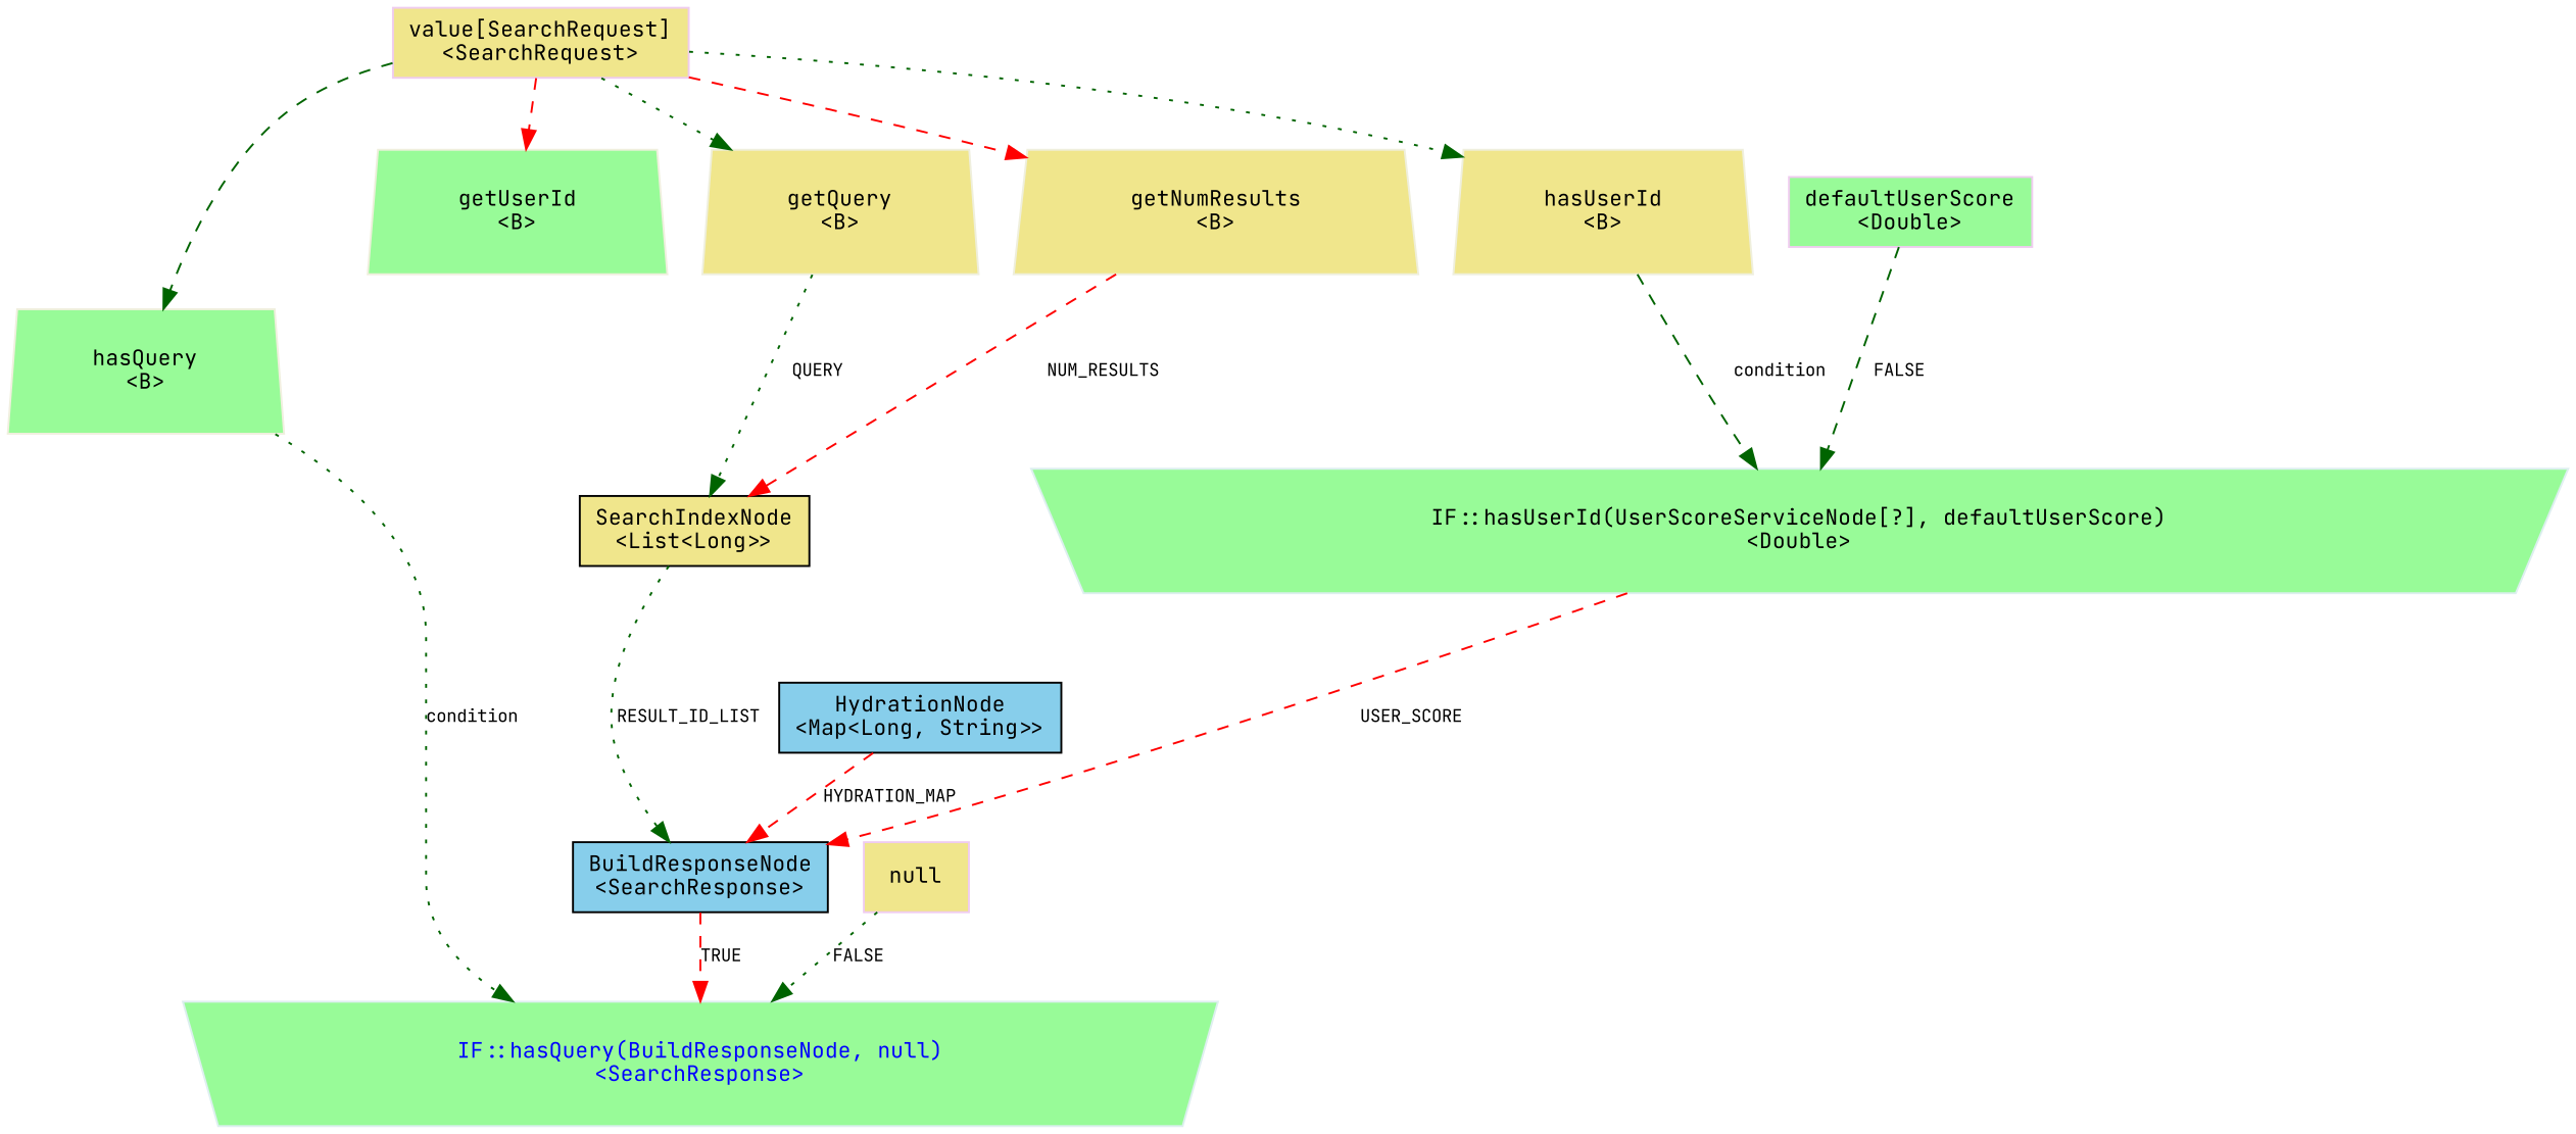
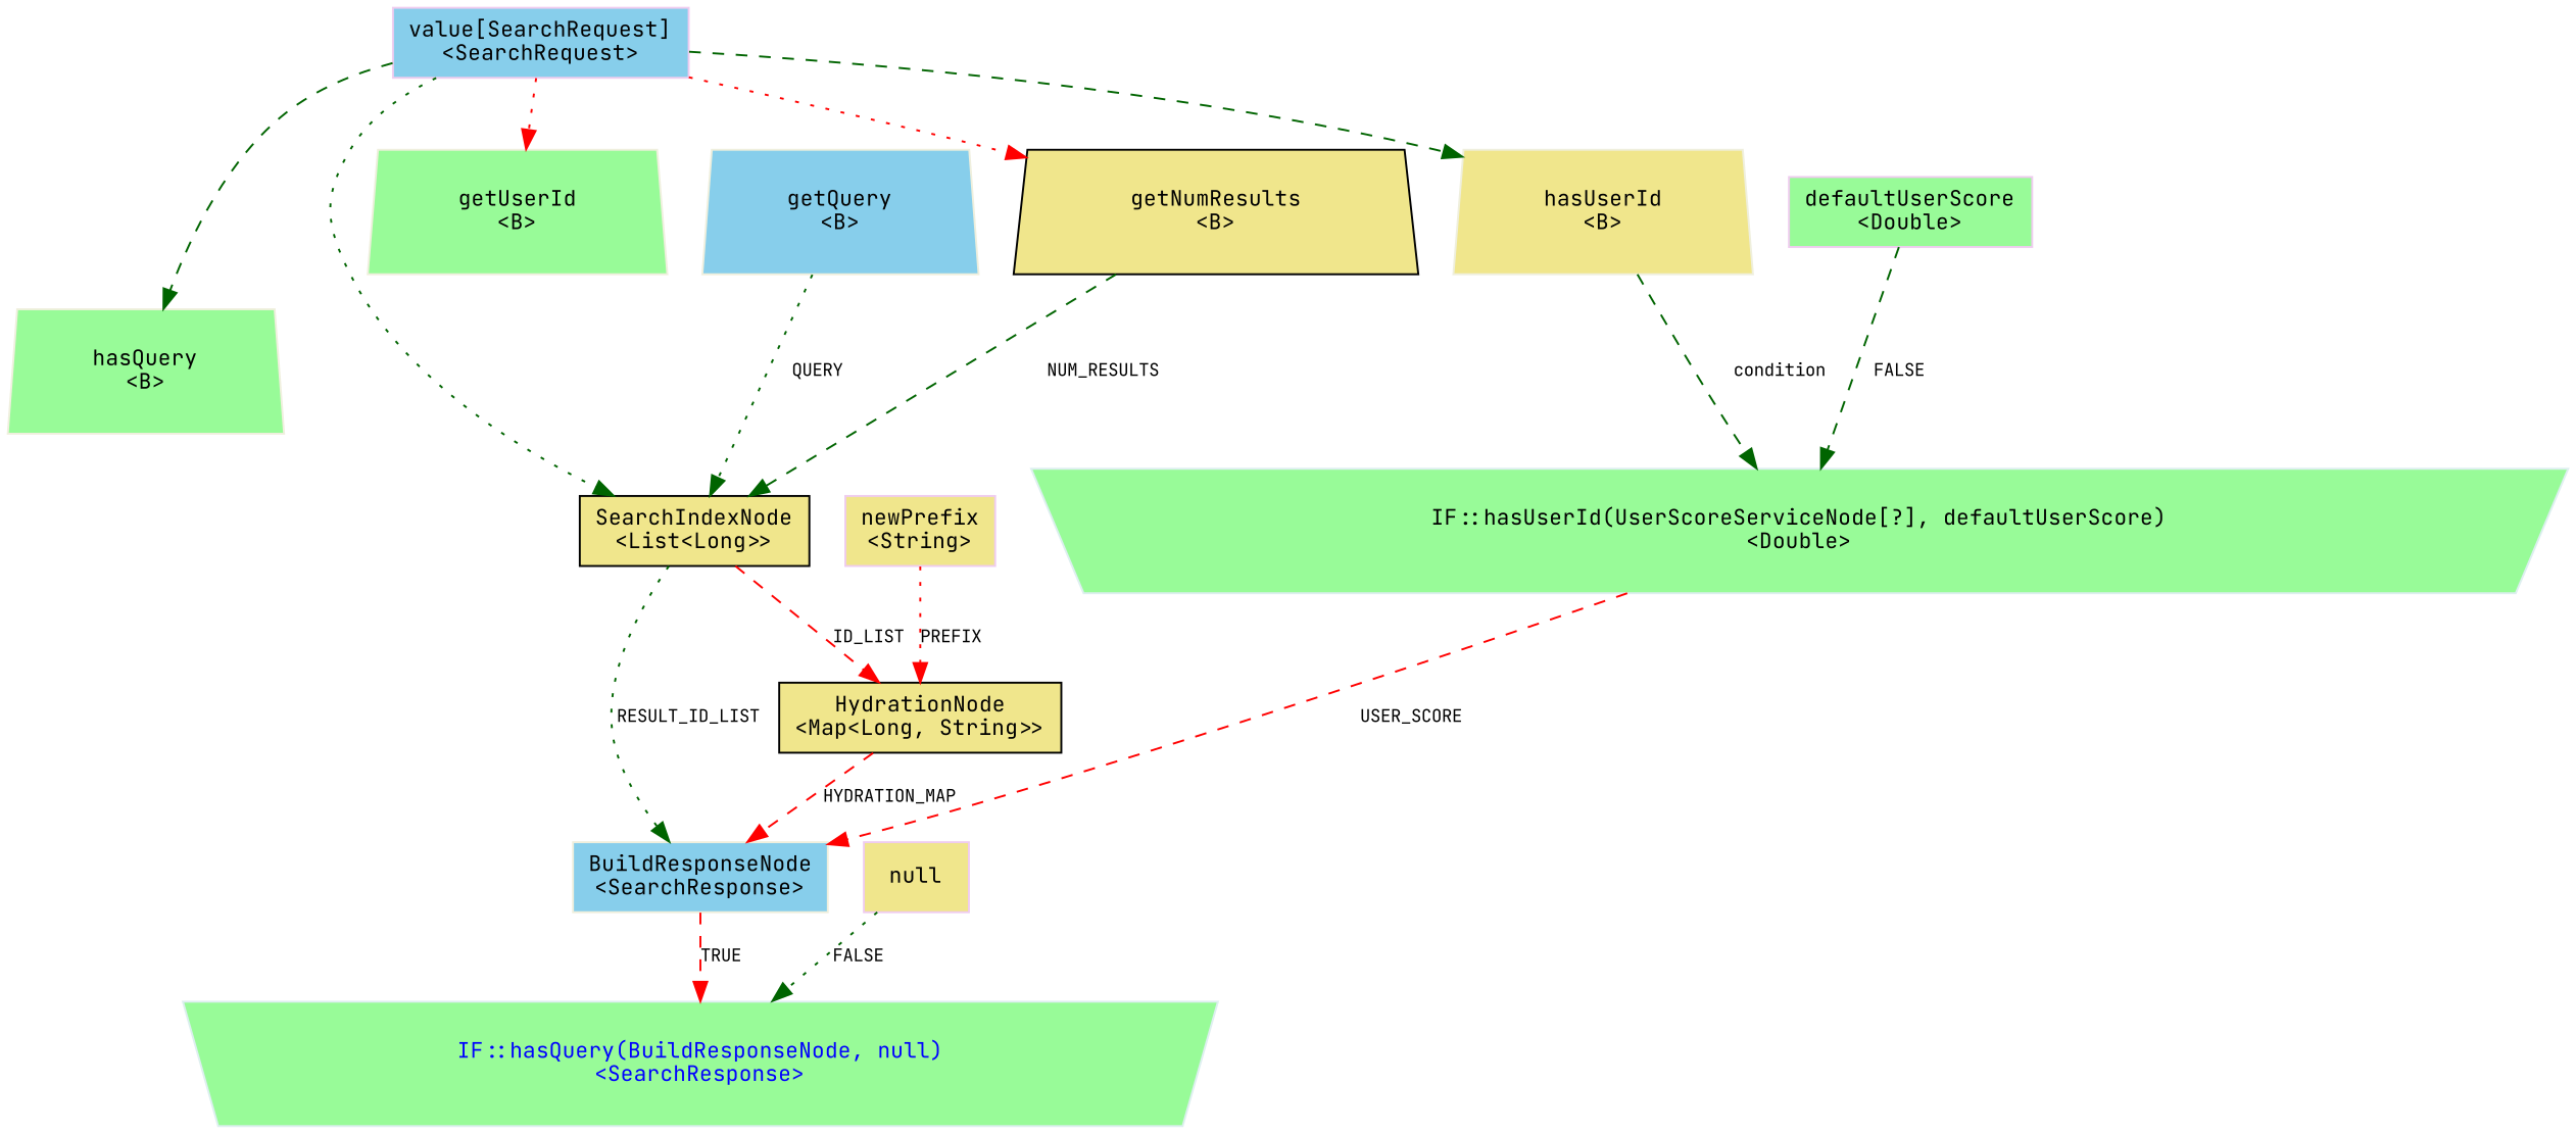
  digraph {
    fontname="JetBrains Mono"
    rankdir=TB
    node [color="#efefdd" fillcolor=khaki fontname="JetBrains Mono" fontsize=11 shape=polygon style=filled]
    edge [color=darkgreen fontname="JetBrains Mono" fontsize=9 style=dashed]
    n1 [color="#ddefef" distortion=.05 fillcolor=palegreen fontcolor=blue label="IF::hasQuery(BuildResponseNode, null)\n<SearchResponse>" sides=4]
    n2 [distortion=-.05 fillcolor=palegreen label="hasQuery\n<B>" sides=4]
-   n3 [color="#efccef" label="value[SearchRequest]\n<SearchRequest>" shape=box]
+   n3 [color="#efccef" fillcolor=skyblue label="value[SearchRequest]\n<SearchRequest>" shape=box]
    n4 [distortion=-.05 label="hasUserId\n<B>" sides=4]
    n5 [distortion=-.05 fillcolor=palegreen label="getUserId\n<B>" sides=4]
-   n6 [distortion=-.05 label="getQuery\n<B>" sides=4]
-   n7 [distortion=-.05 label="getNumResults\n<B>" sides=4]
+   n6 [distortion=-.05 fillcolor=skyblue label="getQuery\n<B>" sides=4]
+   n7 [color=black distortion=-.05 label="getNumResults\n<B>" sides=4]
    n8 [color="#ddefef" distortion=.05 fillcolor=palegreen label="IF::hasUserId(UserScoreServiceNode[?], defaultUserScore)\n<Double>" sides=4]
    n9 [label="SearchIndexNode\n<List<Long>>" shape=box color=""]
-   n10 [fillcolor=skyblue label="BuildResponseNode\n<SearchResponse>" shape=box color=""]
+   n10 [fillcolor=skyblue label="BuildResponseNode\n<SearchResponse>" shape=box]
    n11 [color="#efccef" fillcolor=palegreen label="defaultUserScore\n<Double>" shape=box]
-   n12 [fillcolor=skyblue label="HydrationNode\n<Map<Long, String>>" shape=box color=""]
+   n12 [label="HydrationNode\n<Map<Long, String>>" shape=box color=""]
+   n13 [color="#efccef" label="newPrefix\n<String>" shape=box]
    n14 [color="#efccef" label=null shape=box]
-   n2 -> n1 [label=condition style=dotted]
    n3 -> n2
-   n3 -> n4 [style=dotted]
-   n3 -> n5 [color=red]
-   n3 -> n6 [style=dotted]
-   n3 -> n7 [color=red]
+   n3 -> n4
+   n3 -> n5 [color=red style=dotted]
+   n3 -> n9 [style=dotted]
+   n3 -> n7 [color=red style=dotted]
    n4 -> n8 [label=condition]
    n6 -> n9 [label=QUERY style=dotted]
-   n7 -> n9 [color=red label=NUM_RESULTS]
+   n7 -> n9 [label=NUM_RESULTS]
    n8 -> n10 [color=red label=USER_SCORE]
    n9 -> n10 [label=RESULT_ID_LIST style=dotted]
+   n9 -> n12 [color=red label=ID_LIST]
    n10 -> n1 [color=red label=TRUE]
    n11 -> n8 [label=FALSE]
    n12 -> n10 [color=red label=HYDRATION_MAP]
+   n13 -> n12 [color=red label=PREFIX style=dotted]
    n14 -> n1 [label=FALSE style=dotted]
  }
